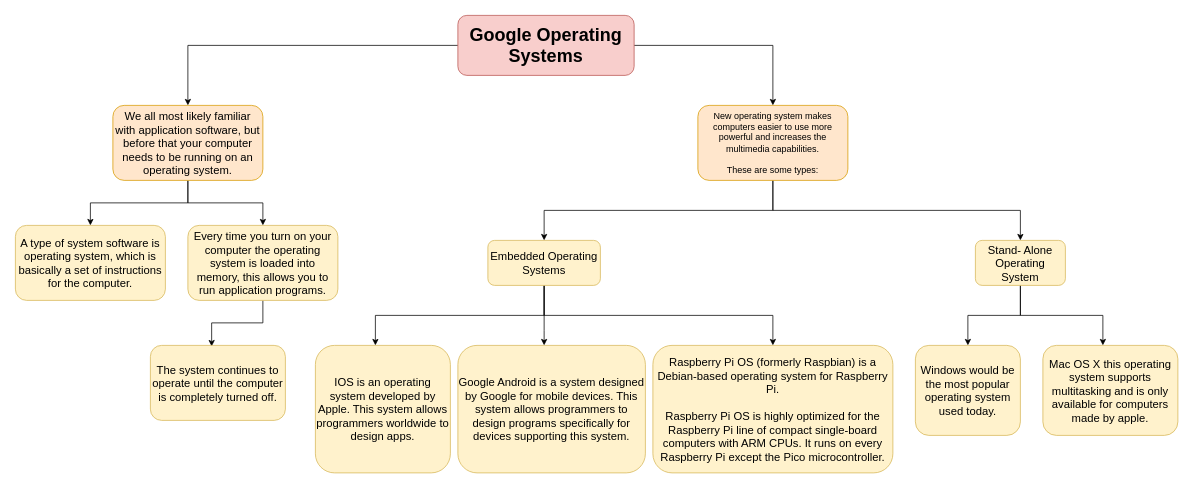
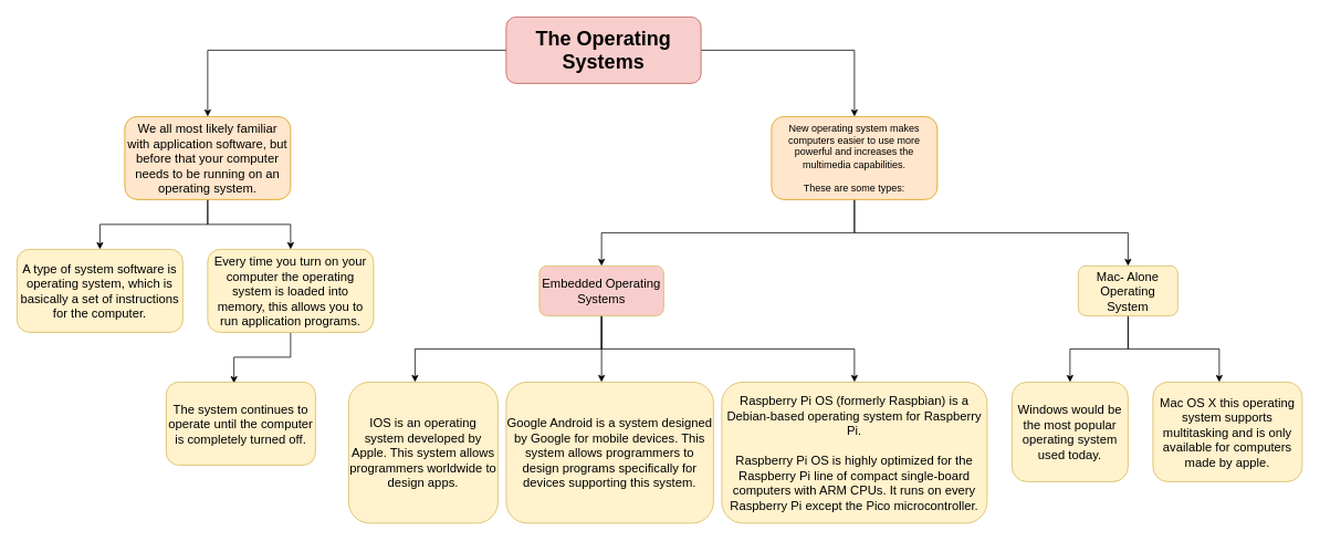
  <mxCell id="0" />
  <mxCell id="1" parent="0" />
  <mxCell id="2" style="edgeStyle=orthogonalEdgeStyle;rounded=0;orthogonalLoop=1;jettySize=auto;html=1;entryX=0.5;entryY=0;entryDx=0;entryDy=0;" parent="1" source="4" target="7" edge="1"><mxGeometry relative="1" as="geometry"><mxPoint x="390" y="300" as="targetPoint" /></mxGeometry></mxCell>
  <mxCell id="3" style="edgeStyle=orthogonalEdgeStyle;rounded=0;orthogonalLoop=1;jettySize=auto;html=1;entryX=0.5;entryY=0;entryDx=0;entryDy=0;fontSize=22;" parent="1" source="4" target="13" edge="1"><mxGeometry relative="1" as="geometry" /></mxCell>
- <mxCell id="4" value="&lt;h1&gt;&lt;font size=&quot;1&quot; style=&quot;&quot;&gt;&lt;b style=&quot;font-size: 24px;&quot;&gt;Google Operating Systems&lt;/b&gt;&lt;/font&gt;&lt;/h1&gt;" style="rounded=1;whiteSpace=wrap;html=1;fillColor=#f8cecc;strokeColor=#b85450;" parent="1" vertex="1"><mxGeometry x="610" y="20" width="235" height="80" as="geometry" /></mxCell>
+ <mxCell id="4" value="&lt;h1&gt;&lt;font size=&quot;1&quot; style=&quot;&quot;&gt;&lt;b style=&quot;font-size: 24px;&quot;&gt;The Operating Systems&lt;/b&gt;&lt;/font&gt;&lt;/h1&gt;" style="rounded=1;whiteSpace=wrap;html=1;fillColor=#f8cecc;strokeColor=#b85450;" parent="1" vertex="1"><mxGeometry x="610" y="20" width="235" height="80" as="geometry" /></mxCell>
  <mxCell id="5" style="edgeStyle=orthogonalEdgeStyle;rounded=0;orthogonalLoop=1;jettySize=auto;html=1;fontSize=15;" parent="1" source="7" target="8" edge="1"><mxGeometry relative="1" as="geometry"><mxPoint x="160" y="300" as="targetPoint" /></mxGeometry></mxCell>
  <mxCell id="6" style="edgeStyle=orthogonalEdgeStyle;rounded=0;orthogonalLoop=1;jettySize=auto;html=1;exitX=0.5;exitY=1;exitDx=0;exitDy=0;entryX=0.5;entryY=0;entryDx=0;entryDy=0;fontSize=15;" parent="1" source="7" target="10" edge="1"><mxGeometry relative="1" as="geometry" /></mxCell>
  <mxCell id="7" value="&lt;font style=&quot;font-size: 15px;&quot;&gt;We all most likely familiar with application software, but before that your computer needs to be running on an operating system.&lt;/font&gt;" style="rounded=1;whiteSpace=wrap;html=1;fillColor=#ffe6cc;strokeColor=#d79b00;" parent="1" vertex="1"><mxGeometry x="150" y="140" width="200" height="100" as="geometry" /></mxCell>
  <mxCell id="8" value="&lt;font style=&quot;font-size: 15px;&quot;&gt;A type of system software is operating system, which is basically a set of instructions for the computer.&lt;/font&gt;" style="rounded=1;whiteSpace=wrap;html=1;fillColor=#fff2cc;strokeColor=#d6b656;fontSize=15;" parent="1" vertex="1"><mxGeometry x="20" y="300" width="200" height="100" as="geometry" /></mxCell>
  <mxCell id="9" style="edgeStyle=orthogonalEdgeStyle;rounded=0;orthogonalLoop=1;jettySize=auto;html=1;fontSize=15;entryX=0.454;entryY=0.014;entryDx=0;entryDy=0;entryPerimeter=0;" edge="1" parent="1" source="10" target="26"><mxGeometry relative="1" as="geometry"><mxPoint y="470" as="targetPoint" x="350" /></mxGeometry></mxCell>
  <mxCell id="10" value="Every time you turn on your computer the operating system is loaded into memory, this allows you to run application programs." style="rounded=1;whiteSpace=wrap;html=1;fillColor=#fff2cc;strokeColor=#d6b656;fontSize=15;" parent="1" vertex="1"><mxGeometry x="250" y="300" width="200" height="100" as="geometry" /></mxCell>
  <mxCell id="11" value="" style="edgeStyle=orthogonalEdgeStyle;rounded=0;orthogonalLoop=1;jettySize=auto;html=1;fontSize=15;entryX=0.5;entryY=0;entryDx=0;entryDy=0;" parent="1" source="13" target="16" edge="1"><mxGeometry relative="1" as="geometry"><Array as="points"><mxPoint x="1030" y="280" /><mxPoint x="1360" y="280" /></Array></mxGeometry></mxCell>
  <mxCell id="12" style="edgeStyle=orthogonalEdgeStyle;rounded=0;orthogonalLoop=1;jettySize=auto;html=1;exitX=0.5;exitY=1;exitDx=0;exitDy=0;fontSize=15;entryX=0.5;entryY=0;entryDx=0;entryDy=0;" parent="1" source="13" target="20" edge="1"><mxGeometry relative="1" as="geometry"><mxPoint x="760" y="290" as="targetPoint" /></mxGeometry></mxCell>
  <mxCell id="13" value="New operating system makes computers easier to use more powerful and increases the multimedia capabilities.&lt;br&gt;&lt;br&gt;These are some types:" style="rounded=1;whiteSpace=wrap;html=1;fillColor=#ffe6cc;strokeColor=#d79b00;" parent="1" vertex="1"><mxGeometry x="930" y="140" width="200" height="100" as="geometry" /></mxCell>
  <mxCell id="14" value="" style="edgeStyle=orthogonalEdgeStyle;rounded=0;orthogonalLoop=1;jettySize=auto;html=1;fontSize=15;" parent="1" source="16" target="24" edge="1"><mxGeometry relative="1" as="geometry"><Array as="points"><mxPoint x="1360" y="420" /><mxPoint x="1290" y="420" /></Array></mxGeometry></mxCell>
  <mxCell id="15" value="" style="edgeStyle=orthogonalEdgeStyle;rounded=0;orthogonalLoop=1;jettySize=auto;html=1;fontSize=15;" parent="1" source="16" target="25" edge="1"><mxGeometry relative="1" as="geometry"><Array as="points"><mxPoint x="1360" y="420" /><mxPoint x="1470" y="420" /></Array></mxGeometry></mxCell>
- <mxCell id="16" value="Stand- Alone Operating System" style="whiteSpace=wrap;html=1;fillColor=#fff2cc;strokeColor=#d6b656;rounded=1;fontSize=15;" parent="1" vertex="1"><mxGeometry x="1300" y="320" width="120" height="60" as="geometry" /></mxCell>
+ <mxCell id="16" value="Mac- Alone Operating System" style="whiteSpace=wrap;html=1;fillColor=#fff2cc;strokeColor=#d6b656;rounded=1;fontSize=15;" parent="1" vertex="1"><mxGeometry x="1300" y="320" width="120" height="60" as="geometry" /></mxCell>
  <mxCell id="17" value="" style="edgeStyle=orthogonalEdgeStyle;rounded=0;orthogonalLoop=1;jettySize=auto;html=1;fontSize=15;exitX=0.5;exitY=1;exitDx=0;exitDy=0;" parent="1" source="20" target="21" edge="1"><mxGeometry relative="1" as="geometry"><Array as="points"><mxPoint x="725" y="420" /><mxPoint x="500" y="420" /></Array></mxGeometry></mxCell>
  <mxCell id="18" value="" style="edgeStyle=orthogonalEdgeStyle;rounded=0;orthogonalLoop=1;jettySize=auto;html=1;fontSize=15;" parent="1" source="20" target="22" edge="1"><mxGeometry relative="1" as="geometry"><Array as="points"><mxPoint x="725" y="440" /><mxPoint x="725" y="440" /></Array></mxGeometry></mxCell>
  <mxCell id="19" value="" style="edgeStyle=orthogonalEdgeStyle;rounded=0;orthogonalLoop=1;jettySize=auto;html=1;fontSize=15;" parent="1" source="20" target="23" edge="1"><mxGeometry relative="1" as="geometry"><Array as="points"><mxPoint x="725" y="420" /><mxPoint x="1030" y="420" /></Array></mxGeometry></mxCell>
- <mxCell id="20" value="Embedded Operating Systems" style="whiteSpace=wrap;html=1;fillColor=#fff2cc;strokeColor=#d6b656;rounded=1;fontSize=15;" parent="1" vertex="1"><mxGeometry x="650" y="320" width="150" height="60" as="geometry" /></mxCell>
+ <mxCell id="20" value="Embedded Operating Systems" style="whiteSpace=wrap;html=1;fillColor=#f8cecc;strokeColor=#d6b656;rounded=1;fontSize=15;" parent="1" vertex="1"><mxGeometry x="650" y="320" width="150" height="60" as="geometry" /></mxCell>
  <mxCell id="21" value="IOS is an operating system developed by Apple. This system allows programmers worldwide to design apps." style="whiteSpace=wrap;html=1;fillColor=#fff2cc;strokeColor=#d6b656;rounded=1;fontSize=15;" parent="1" vertex="1"><mxGeometry x="420" y="460" width="180" height="170" as="geometry" /></mxCell>
  <mxCell id="22" value="Google Android is a system designed by Google for mobile devices. This system allows programmers to design programs specifically for devices supporting this system." style="whiteSpace=wrap;html=1;fillColor=#fff2cc;strokeColor=#d6b656;rounded=1;fontSize=15;" parent="1" vertex="1"><mxGeometry x="610" y="460" width="250" height="170" as="geometry" /></mxCell>
  <mxCell id="23" value="Raspberry Pi OS (formerly Raspbian) is a Debian-based operating system for Raspberry Pi.&lt;br style=&quot;font-size: 15px;&quot;&gt;&lt;br style=&quot;font-size: 15px;&quot;&gt;Raspberry Pi OS is highly optimized for the Raspberry Pi line of compact single-board computers with ARM CPUs. It runs on every Raspberry Pi except the Pico microcontroller." style="whiteSpace=wrap;html=1;fillColor=#fff2cc;strokeColor=#d6b656;rounded=1;fontSize=15;" parent="1" vertex="1"><mxGeometry x="870" y="460" width="320" height="170" as="geometry" /></mxCell>
  <mxCell id="24" value="Windows would be the most popular operating system used today." style="whiteSpace=wrap;html=1;fillColor=#fff2cc;strokeColor=#d6b656;rounded=1;fontSize=15;" parent="1" vertex="1"><mxGeometry x="1220" y="460" width="140" height="120" as="geometry" /></mxCell>
  <mxCell id="25" value="Mac OS X this operating system supports multitasking and is only available for computers made by apple." style="whiteSpace=wrap;html=1;fillColor=#fff2cc;strokeColor=#d6b656;rounded=1;fontSize=15;" parent="1" vertex="1"><mxGeometry x="1390" y="460" width="180" height="120" as="geometry" /></mxCell>
  <mxCell id="26" value="&lt;span style=&quot;text-align: left;&quot;&gt;The system continues to operate until the computer is completely turned off.&lt;/span&gt;" style="rounded=1;whiteSpace=wrap;html=1;fillColor=#fff2cc;strokeColor=#d6b656;fontSize=15;" vertex="1" parent="1"><mxGeometry x="200" y="460" width="180" height="100" as="geometry" /></mxCell>
